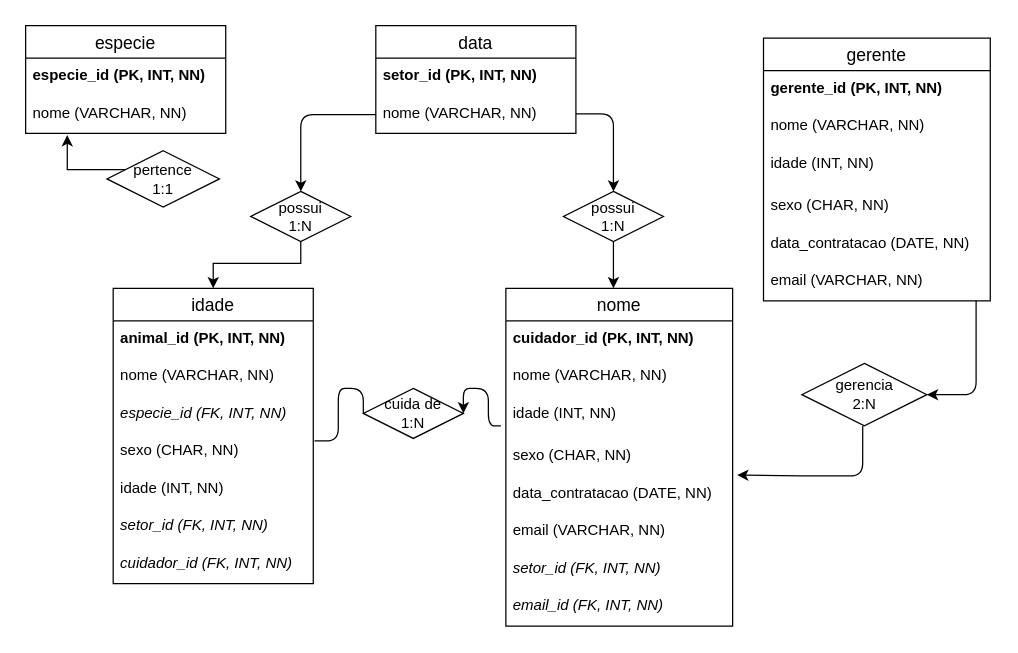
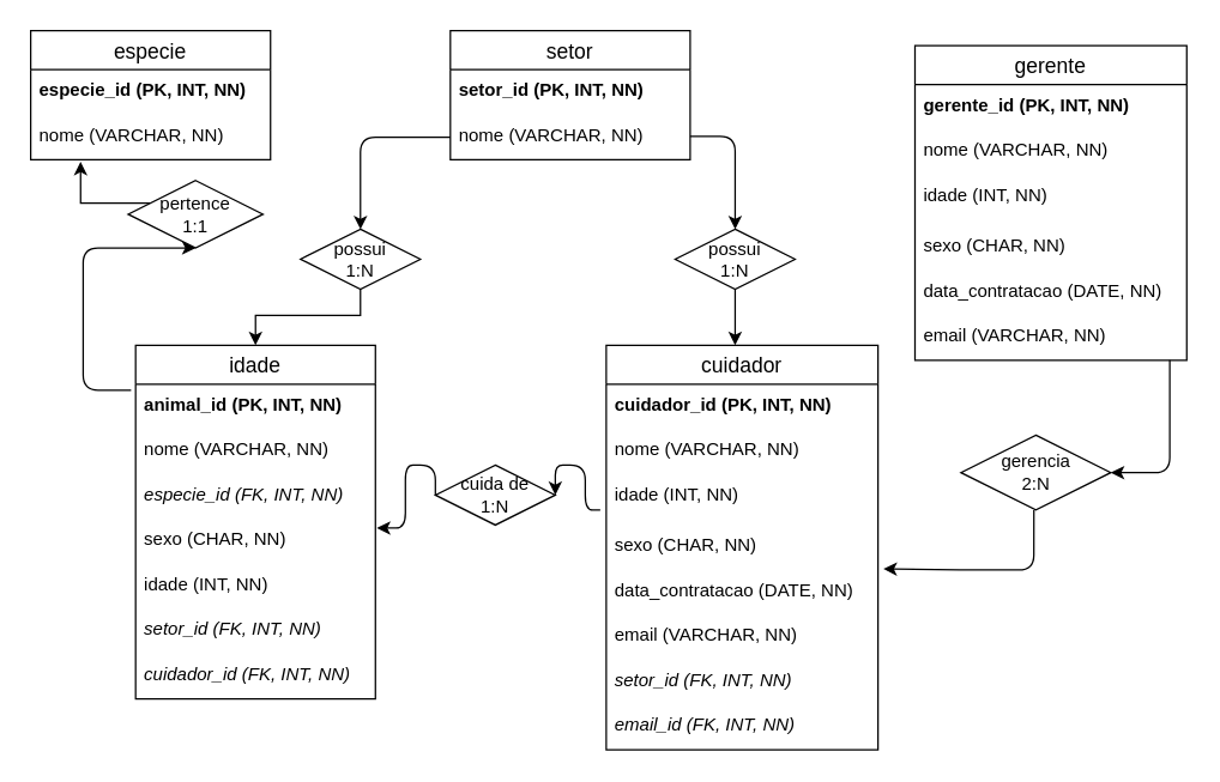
  <mxCell id="0" />
  <mxCell id="1" parent="0" />
  <mxCell id="2" value="especie" style="swimlane;fontStyle=0;childLayout=stackLayout;horizontal=1;startSize=26;horizontalStack=0;resizeParent=1;resizeParentMax=0;resizeLast=0;collapsible=1;marginBottom=0;align=center;fontSize=14;" vertex="1" parent="1"><mxGeometry x="20" y="20" width="160" height="86" as="geometry" /></mxCell>
  <mxCell id="3" value="especie_id (PK, INT, NN)" style="text;strokeColor=none;fillColor=none;spacingLeft=4;spacingRight=4;overflow=hidden;rotatable=0;points=[[0,0.5],[1,0.5]];portConstraint=eastwest;fontSize=12;fontStyle=1" vertex="1" parent="2"><mxGeometry y="26" width="160" height="30" as="geometry" /></mxCell>
  <mxCell id="4" value="nome (VARCHAR, NN)" style="text;strokeColor=none;fillColor=none;spacingLeft=4;spacingRight=4;overflow=hidden;rotatable=0;points=[[0,0.5],[1,0.5]];portConstraint=eastwest;fontSize=12;" vertex="1" parent="2"><mxGeometry y="56" width="160" height="30" as="geometry" /></mxCell>
  <mxCell id="5" value="idade" style="swimlane;fontStyle=0;childLayout=stackLayout;horizontal=1;startSize=26;horizontalStack=0;resizeParent=1;resizeParentMax=0;resizeLast=0;collapsible=1;marginBottom=0;align=center;fontSize=14;" vertex="1" parent="1"><mxGeometry x="90" y="230" width="160" height="236" as="geometry" /></mxCell>
  <mxCell id="6" value="animal_id (PK, INT, NN)" style="text;strokeColor=none;fillColor=none;spacingLeft=4;spacingRight=4;overflow=hidden;rotatable=0;points=[[0,0.5],[1,0.5]];portConstraint=eastwest;fontSize=12;fontStyle=1" vertex="1" parent="5"><mxGeometry y="26" width="160" height="30" as="geometry" /></mxCell>
  <mxCell id="7" value="nome (VARCHAR, NN)" style="text;strokeColor=none;fillColor=none;spacingLeft=4;spacingRight=4;overflow=hidden;rotatable=0;points=[[0,0.5],[1,0.5]];portConstraint=eastwest;fontSize=12;" vertex="1" parent="5"><mxGeometry y="56" width="160" height="30" as="geometry" /></mxCell>
  <mxCell id="8" value="especie_id (FK, INT, NN)" style="text;strokeColor=none;fillColor=none;spacingLeft=4;spacingRight=4;overflow=hidden;rotatable=0;points=[[0,0.5],[1,0.5]];portConstraint=eastwest;fontSize=12;fontStyle=2" vertex="1" parent="5"><mxGeometry y="86" width="160" height="30" as="geometry" /></mxCell>
  <mxCell id="9" value="sexo (CHAR, NN)" style="text;strokeColor=none;fillColor=none;spacingLeft=4;spacingRight=4;overflow=hidden;rotatable=0;points=[[0,0.5],[1,0.5]];portConstraint=eastwest;fontSize=12;fontStyle=0" vertex="1" parent="5"><mxGeometry y="116" width="160" height="30" as="geometry" /></mxCell>
  <mxCell id="10" value="idade (INT, NN)" style="text;strokeColor=none;fillColor=none;spacingLeft=4;spacingRight=4;overflow=hidden;rotatable=0;points=[[0,0.5],[1,0.5]];portConstraint=eastwest;fontSize=12;fontStyle=0" vertex="1" parent="5"><mxGeometry y="146" width="160" height="30" as="geometry" /></mxCell>
  <mxCell id="11" value="setor_id (FK, INT, NN)" style="text;strokeColor=none;fillColor=none;spacingLeft=4;spacingRight=4;overflow=hidden;rotatable=0;points=[[0,0.5],[1,0.5]];portConstraint=eastwest;fontSize=12;fontStyle=2" vertex="1" parent="5"><mxGeometry y="176" width="160" height="30" as="geometry" /></mxCell>
  <mxCell id="12" value="cuidador_id (FK, INT, NN)" style="text;strokeColor=none;fillColor=none;spacingLeft=4;spacingRight=4;overflow=hidden;rotatable=0;points=[[0,0.5],[1,0.5]];portConstraint=eastwest;fontSize=12;fontStyle=2" vertex="1" parent="5"><mxGeometry y="206" width="160" height="30" as="geometry" /></mxCell>
- <mxCell id="13" value="data" style="swimlane;fontStyle=0;childLayout=stackLayout;horizontal=1;startSize=26;horizontalStack=0;resizeParent=1;resizeParentMax=0;resizeLast=0;collapsible=1;marginBottom=0;align=center;fontSize=14;" vertex="1" parent="1"><mxGeometry x="300" y="20" width="160" height="86" as="geometry" /></mxCell>
+ <mxCell id="13" value="setor" style="swimlane;fontStyle=0;childLayout=stackLayout;horizontal=1;startSize=26;horizontalStack=0;resizeParent=1;resizeParentMax=0;resizeLast=0;collapsible=1;marginBottom=0;align=center;fontSize=14;" vertex="1" parent="1"><mxGeometry x="300" y="20" width="160" height="86" as="geometry" /></mxCell>
  <mxCell id="14" value="setor_id (PK, INT, NN)" style="text;strokeColor=none;fillColor=none;spacingLeft=4;spacingRight=4;overflow=hidden;rotatable=0;points=[[0,0.5],[1,0.5]];portConstraint=eastwest;fontSize=12;fontStyle=1" vertex="1" parent="13"><mxGeometry y="26" width="160" height="30" as="geometry" /></mxCell>
  <mxCell id="15" value="nome (VARCHAR, NN)" style="text;strokeColor=none;fillColor=none;spacingLeft=4;spacingRight=4;overflow=hidden;rotatable=0;points=[[0,0.5],[1,0.5]];portConstraint=eastwest;fontSize=12;" vertex="1" parent="13"><mxGeometry y="56" width="160" height="30" as="geometry" /></mxCell>
- <mxCell id="16" value="nome" style="swimlane;fontStyle=0;childLayout=stackLayout;horizontal=1;startSize=26;horizontalStack=0;resizeParent=1;resizeParentMax=0;resizeLast=0;collapsible=1;marginBottom=0;align=center;fontSize=14;" vertex="1" parent="1"><mxGeometry x="404" y="230" width="181.33" height="270" as="geometry" /></mxCell>
+ <mxCell id="16" value="cuidador" style="swimlane;fontStyle=0;childLayout=stackLayout;horizontal=1;startSize=26;horizontalStack=0;resizeParent=1;resizeParentMax=0;resizeLast=0;collapsible=1;marginBottom=0;align=center;fontSize=14;" vertex="1" parent="1"><mxGeometry x="404" y="230" width="181.33" height="270" as="geometry" /></mxCell>
  <mxCell id="17" value="cuidador_id (PK, INT, NN)" style="text;strokeColor=none;fillColor=none;spacingLeft=4;spacingRight=4;overflow=hidden;rotatable=0;points=[[0,0.5],[1,0.5]];portConstraint=eastwest;fontSize=12;fontStyle=1" vertex="1" parent="16"><mxGeometry y="26" width="181.33" height="30" as="geometry" /></mxCell>
  <mxCell id="18" value="nome (VARCHAR, NN)" style="text;strokeColor=none;fillColor=none;spacingLeft=4;spacingRight=4;overflow=hidden;rotatable=0;points=[[0,0.5],[1,0.5]];portConstraint=eastwest;fontSize=12;" vertex="1" parent="16"><mxGeometry y="56" width="181.33" height="30" as="geometry" /></mxCell>
  <mxCell id="19" value="idade (INT, NN)" style="text;strokeColor=none;fillColor=none;spacingLeft=4;spacingRight=4;overflow=hidden;rotatable=0;points=[[0,0.5],[1,0.5]];portConstraint=eastwest;fontSize=12;fontStyle=0" vertex="1" parent="16"><mxGeometry y="86" width="181.33" height="34" as="geometry" /></mxCell>
  <mxCell id="20" value="sexo (CHAR, NN)" style="text;strokeColor=none;fillColor=none;spacingLeft=4;spacingRight=4;overflow=hidden;rotatable=0;points=[[0,0.5],[1,0.5]];portConstraint=eastwest;fontSize=12;fontStyle=0" vertex="1" parent="16"><mxGeometry y="120" width="181.33" height="30" as="geometry" /></mxCell>
  <mxCell id="21" value="data_contratacao (DATE, NN)" style="text;strokeColor=none;fillColor=none;spacingLeft=4;spacingRight=4;overflow=hidden;rotatable=0;points=[[0,0.5],[1,0.5]];portConstraint=eastwest;fontSize=12;fontStyle=0" vertex="1" parent="16"><mxGeometry y="150" width="181.33" height="30" as="geometry" /></mxCell>
  <mxCell id="22" value="email (VARCHAR, NN)" style="text;strokeColor=none;fillColor=none;spacingLeft=4;spacingRight=4;overflow=hidden;rotatable=0;points=[[0,0.5],[1,0.5]];portConstraint=eastwest;fontSize=12;fontStyle=0" vertex="1" parent="16"><mxGeometry y="180" width="181.33" height="30" as="geometry" /></mxCell>
  <mxCell id="23" value="setor_id (FK, INT, NN)" style="text;strokeColor=none;fillColor=none;spacingLeft=4;spacingRight=4;overflow=hidden;rotatable=0;points=[[0,0.5],[1,0.5]];portConstraint=eastwest;fontSize=12;fontStyle=2" vertex="1" parent="16"><mxGeometry y="210" width="181.33" height="30" as="geometry" /></mxCell>
  <mxCell id="24" value="email_id (FK, INT, NN)" style="text;strokeColor=none;fillColor=none;spacingLeft=4;spacingRight=4;overflow=hidden;rotatable=0;points=[[0,0.5],[1,0.5]];portConstraint=eastwest;fontSize=12;fontStyle=2" vertex="1" parent="16"><mxGeometry y="240" width="181.33" height="30" as="geometry" /></mxCell>
  <mxCell id="25" value="gerente" style="swimlane;fontStyle=0;childLayout=stackLayout;horizontal=1;startSize=26;horizontalStack=0;resizeParent=1;resizeParentMax=0;resizeLast=0;collapsible=1;marginBottom=0;align=center;fontSize=14;" vertex="1" parent="1"><mxGeometry x="610" y="30" width="181.33" height="210" as="geometry" /></mxCell>
  <mxCell id="26" value="gerente_id (PK, INT, NN)" style="text;strokeColor=none;fillColor=none;spacingLeft=4;spacingRight=4;overflow=hidden;rotatable=0;points=[[0,0.5],[1,0.5]];portConstraint=eastwest;fontSize=12;fontStyle=1" vertex="1" parent="25"><mxGeometry y="26" width="181.33" height="30" as="geometry" /></mxCell>
  <mxCell id="27" value="nome (VARCHAR, NN)" style="text;strokeColor=none;fillColor=none;spacingLeft=4;spacingRight=4;overflow=hidden;rotatable=0;points=[[0,0.5],[1,0.5]];portConstraint=eastwest;fontSize=12;" vertex="1" parent="25"><mxGeometry y="56" width="181.33" height="30" as="geometry" /></mxCell>
  <mxCell id="28" value="idade (INT, NN)" style="text;strokeColor=none;fillColor=none;spacingLeft=4;spacingRight=4;overflow=hidden;rotatable=0;points=[[0,0.5],[1,0.5]];portConstraint=eastwest;fontSize=12;fontStyle=0" vertex="1" parent="25"><mxGeometry y="86" width="181.33" height="34" as="geometry" /></mxCell>
  <mxCell id="29" value="sexo (CHAR, NN)" style="text;strokeColor=none;fillColor=none;spacingLeft=4;spacingRight=4;overflow=hidden;rotatable=0;points=[[0,0.5],[1,0.5]];portConstraint=eastwest;fontSize=12;fontStyle=0" vertex="1" parent="25"><mxGeometry y="120" width="181.33" height="30" as="geometry" /></mxCell>
  <mxCell id="30" value="data_contratacao (DATE, NN)" style="text;strokeColor=none;fillColor=none;spacingLeft=4;spacingRight=4;overflow=hidden;rotatable=0;points=[[0,0.5],[1,0.5]];portConstraint=eastwest;fontSize=12;fontStyle=0" vertex="1" parent="25"><mxGeometry y="150" width="181.33" height="30" as="geometry" /></mxCell>
  <mxCell id="31" value="email (VARCHAR, NN)" style="text;strokeColor=none;fillColor=none;spacingLeft=4;spacingRight=4;overflow=hidden;rotatable=0;points=[[0,0.5],[1,0.5]];portConstraint=eastwest;fontSize=12;fontStyle=0" vertex="1" parent="25"><mxGeometry y="180" width="181.33" height="30" as="geometry" /></mxCell>
+ <mxCell id="32" value="" style="edgeStyle=segmentEdgeStyle;endArrow=classic;html=1;exitX=-0.019;exitY=0.133;exitDx=0;exitDy=0;exitPerimeter=0;entryX=0.5;entryY=1;entryDx=0;entryDy=0;" edge="1" parent="1" source="6" target="34"><mxGeometry width="50" height="50" relative="1" as="geometry"><mxPoint x="20" y="250" as="sourcePoint" /><mxPoint x="100" y="220" as="targetPoint" /><Array as="points"><mxPoint x="55" y="260" /></Array></mxGeometry></mxCell>
  <mxCell id="33" value="" style="edgeStyle=orthogonalEdgeStyle;rounded=0;orthogonalLoop=1;jettySize=auto;html=1;entryX=0.208;entryY=1.048;entryDx=0;entryDy=0;entryPerimeter=0;" edge="1" parent="1" source="34" target="4"><mxGeometry relative="1" as="geometry"><mxPoint x="230" y="135" as="targetPoint" /><Array as="points"><mxPoint x="55" y="135" /><mxPoint x="53" y="135" /></Array></mxGeometry></mxCell>
  <mxCell id="34" value="pertence&lt;br&gt;1:1" style="shape=rhombus;perimeter=rhombusPerimeter;whiteSpace=wrap;html=1;align=center;" vertex="1" parent="1"><mxGeometry x="85" y="120" width="90" height="45" as="geometry" /></mxCell>
  <mxCell id="35" value="" style="edgeStyle=segmentEdgeStyle;endArrow=classic;html=1;exitX=0;exitY=0.5;exitDx=0;exitDy=0;entryX=0.5;entryY=0;entryDx=0;entryDy=0;" edge="1" parent="1" source="15" target="37"><mxGeometry width="50" height="50" relative="1" as="geometry"><mxPoint x="260" y="210" as="sourcePoint" /><mxPoint x="260" y="150" as="targetPoint" /><Array as="points"><mxPoint x="240" y="91" /></Array></mxGeometry></mxCell>
  <mxCell id="36" value="" style="edgeStyle=orthogonalEdgeStyle;rounded=0;orthogonalLoop=1;jettySize=auto;html=1;entryX=0.5;entryY=0;entryDx=0;entryDy=0;" edge="1" parent="1" source="37" target="5"><mxGeometry relative="1" as="geometry"><mxPoint x="170" y="210" as="targetPoint" /><Array as="points"><mxPoint x="240" y="210" /><mxPoint x="170" y="210" /></Array></mxGeometry></mxCell>
  <mxCell id="37" value="possui&lt;br&gt;1:N" style="shape=rhombus;perimeter=rhombusPerimeter;whiteSpace=wrap;html=1;align=center;" vertex="1" parent="1"><mxGeometry x="200" y="152.5" width="80" height="40" as="geometry" /></mxCell>
  <mxCell id="38" value="" style="edgeStyle=segmentEdgeStyle;endArrow=classic;html=1;exitX=0;exitY=0.5;exitDx=0;exitDy=0;" edge="1" parent="1"><mxGeometry width="50" height="50" relative="1" as="geometry"><mxPoint x="460" y="90.5" as="sourcePoint" /><mxPoint x="490" y="152.5" as="targetPoint" /><Array as="points"><mxPoint x="490" y="90.5" /><mxPoint x="490" y="152.5" /></Array></mxGeometry></mxCell>
  <mxCell id="39" value="possui&lt;br&gt;1:N" style="shape=rhombus;perimeter=rhombusPerimeter;whiteSpace=wrap;html=1;align=center;" vertex="1" parent="1"><mxGeometry x="450" y="152.5" width="80" height="40" as="geometry" /></mxCell>
  <mxCell id="40" value="" style="edgeStyle=orthogonalEdgeStyle;rounded=0;orthogonalLoop=1;jettySize=auto;html=1;" edge="1" parent="1"><mxGeometry relative="1" as="geometry"><mxPoint x="490" y="192.5" as="sourcePoint" /><mxPoint x="490" y="230" as="targetPoint" /><Array as="points"><mxPoint x="490" y="230" /></Array></mxGeometry></mxCell>
  <mxCell id="41" value="" style="edgeStyle=segmentEdgeStyle;endArrow=classic;html=1;entryX=1;entryY=0.5;entryDx=0;entryDy=0;" edge="1" parent="1" target="42"><mxGeometry width="50" height="50" relative="1" as="geometry"><mxPoint x="400" y="340" as="sourcePoint" /><mxPoint x="320" y="340" as="targetPoint" /><Array as="points"><mxPoint x="390" y="340" /><mxPoint x="390" y="310" /></Array></mxGeometry></mxCell>
  <mxCell id="42" value="cuida de&lt;br&gt;1:N" style="shape=rhombus;perimeter=rhombusPerimeter;whiteSpace=wrap;html=1;align=center;" vertex="1" parent="1"><mxGeometry x="290" y="310" width="80" height="40" as="geometry" /></mxCell>
- <mxCell id="43" value="" style="edgeStyle=segmentEdgeStyle;endArrow=none;html=1;entryX=1.006;entryY=1.2;entryDx=0;entryDy=0;entryPerimeter=0;exitX=0;exitY=0.5;exitDx=0;exitDy=0;" edge="1" parent="1" source="42" target="8"><mxGeometry width="50" height="50" relative="1" as="geometry"><mxPoint x="368" y="350" as="sourcePoint" /><mxPoint x="338" y="320" as="targetPoint" /><Array as="points"><mxPoint x="270" y="310" /><mxPoint x="270" y="352" /></Array></mxGeometry></mxCell>
+ <mxCell id="43" value="" style="edgeStyle=segmentEdgeStyle;endArrow=classic;html=1;entryX=1.006;entryY=1.2;entryDx=0;entryDy=0;entryPerimeter=0;exitX=0;exitY=0.5;exitDx=0;exitDy=0;" edge="1" parent="1" source="42" target="8"><mxGeometry width="50" height="50" relative="1" as="geometry"><mxPoint x="368" y="350" as="sourcePoint" /><mxPoint x="338" y="320" as="targetPoint" /><Array as="points"><mxPoint x="270" y="310" /><mxPoint x="270" y="352" /></Array></mxGeometry></mxCell>
  <mxCell id="44" value="" style="edgeStyle=segmentEdgeStyle;endArrow=classic;html=1;entryX=1;entryY=0.5;entryDx=0;entryDy=0;" edge="1" parent="1" target="45"><mxGeometry width="50" height="50" relative="1" as="geometry"><mxPoint x="780" y="240" as="sourcePoint" /><mxPoint x="710" y="280" as="targetPoint" /><Array as="points"><mxPoint x="780" y="315" /></Array></mxGeometry></mxCell>
  <mxCell id="45" value="gerencia&lt;br&gt;2:N" style="shape=rhombus;perimeter=rhombusPerimeter;whiteSpace=wrap;html=1;align=center;" vertex="1" parent="1"><mxGeometry x="640.66" y="290" width="100" height="50" as="geometry" /></mxCell>
  <mxCell id="46" value="" style="edgeStyle=segmentEdgeStyle;endArrow=classic;html=1;entryX=1.02;entryY=-0.022;entryDx=0;entryDy=0;entryPerimeter=0;" edge="1" parent="1" target="21"><mxGeometry width="50" height="50" relative="1" as="geometry"><mxPoint x="689.34" y="340" as="sourcePoint" /><mxPoint x="650" y="415" as="targetPoint" /><Array as="points"><mxPoint x="689" y="380" /><mxPoint x="650" y="380" /></Array></mxGeometry></mxCell>
